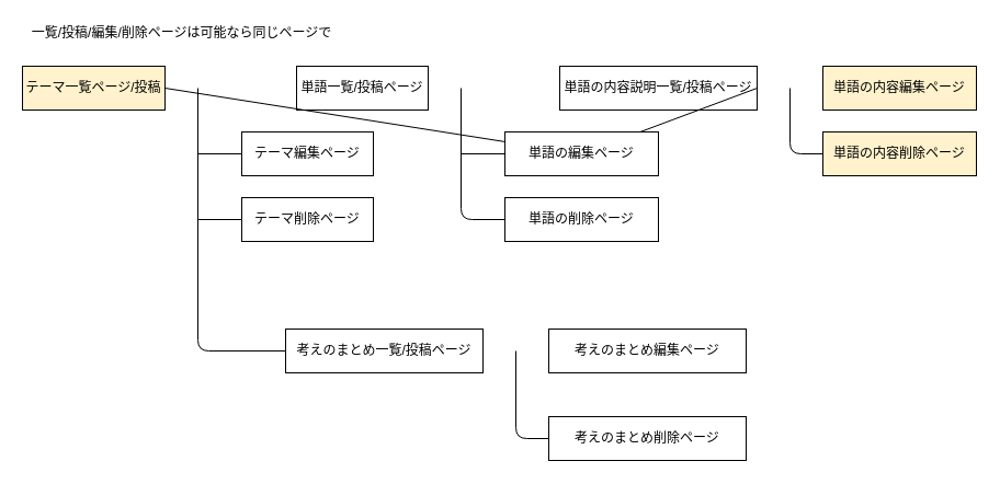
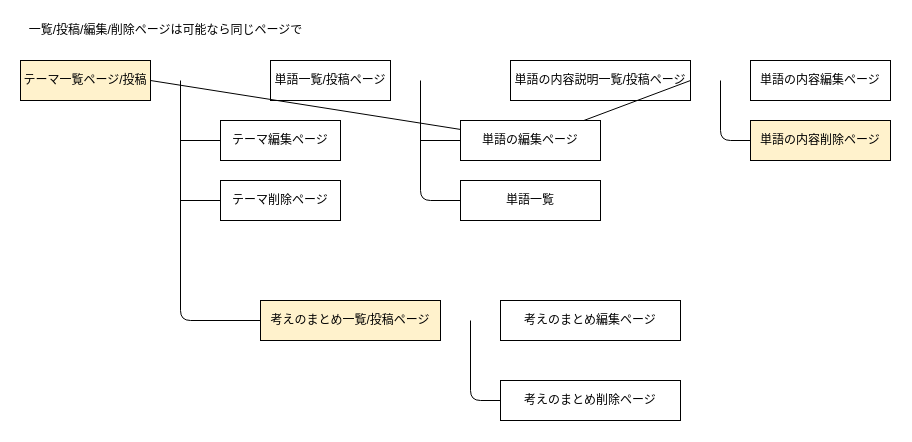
  <mxCell id="0" />
  <mxCell id="1" parent="0" />
  <mxCell id="2" value="テーマ一覧ページ/投稿" style="rounded=0;whiteSpace=wrap;html=1;fillColor=#fff2cc;" vertex="1" parent="1"><mxGeometry x="20" y="60" width="130" height="40" as="geometry" /></mxCell>
  <mxCell id="3" value="単語一覧/投稿ページ" style="rounded=0;whiteSpace=wrap;html=1;" vertex="1" parent="1"><mxGeometry x="270" y="60" width="120" height="40" as="geometry" /></mxCell>
  <mxCell id="4" value="単語の内容説明一覧/投稿ページ" style="rounded=0;whiteSpace=wrap;html=1;" vertex="1" parent="1"><mxGeometry x="510" y="60" width="180" height="40" as="geometry" /></mxCell>
  <mxCell id="5" value="" style="endArrow=none;html=1;exitX=1;exitY=0.5;exitDx=0;exitDy=0;" edge="1" parent="1" source="2" target="15"><mxGeometry width="50" height="50" relative="1" as="geometry"><mxPoint x="330" y="310" as="sourcePoint" /><mxPoint x="380" y="260" as="targetPoint" /></mxGeometry></mxCell>
- <mxCell id="6" value="考えのまとめ一覧/投稿ページ" style="rounded=0;whiteSpace=wrap;html=1;" vertex="1" parent="1"><mxGeometry x="260" y="300" width="180" height="40" as="geometry" /></mxCell>
+ <mxCell id="6" value="考えのまとめ一覧/投稿ページ" style="rounded=0;whiteSpace=wrap;html=1;fillColor=#fff2cc;" vertex="1" parent="1"><mxGeometry x="260" y="300" width="180" height="40" as="geometry" /></mxCell>
  <mxCell id="7" value="" style="endArrow=none;html=1;exitX=0;exitY=0.5;exitDx=0;exitDy=0;" edge="1" parent="1" source="6"><mxGeometry width="50" height="50" relative="1" as="geometry"><mxPoint x="180" y="120" as="sourcePoint" /><mxPoint x="180" y="80" as="targetPoint" /><Array as="points"><mxPoint x="180" y="320" /></Array></mxGeometry></mxCell>
  <mxCell id="8" value="考えのまとめ編集ページ" style="rounded=0;whiteSpace=wrap;html=1;" vertex="1" parent="1"><mxGeometry x="500" y="300" width="180" height="40" as="geometry" /></mxCell>
  <mxCell id="9" value="考えのまとめ削除ページ" style="rounded=0;whiteSpace=wrap;html=1;" vertex="1" parent="1"><mxGeometry x="500" y="380" width="180" height="40" as="geometry" /></mxCell>
  <mxCell id="10" value="" style="endArrow=none;html=1;entryX=0;entryY=0.5;entryDx=0;entryDy=0;" edge="1" parent="1" target="9"><mxGeometry width="50" height="50" relative="1" as="geometry"><mxPoint x="470" y="320" as="sourcePoint" /><mxPoint x="500" y="340" as="targetPoint" /><Array as="points"><mxPoint x="470" y="400" /></Array></mxGeometry></mxCell>
  <mxCell id="11" value="" style="endArrow=none;html=1;entryX=0;entryY=0.5;entryDx=0;entryDy=0;" edge="1" target="12" parent="1"><mxGeometry width="50" height="50" relative="1" as="geometry"><mxPoint x="180" y="140" as="sourcePoint" /><mxPoint x="380" y="320" as="targetPoint" /></mxGeometry></mxCell>
  <mxCell id="12" value="テーマ編集ページ" style="rounded=0;whiteSpace=wrap;html=1;" vertex="1" parent="1"><mxGeometry x="220" y="120" width="120" height="40" as="geometry" /></mxCell>
  <mxCell id="13" value="" style="endArrow=none;html=1;entryX=0;entryY=0.5;entryDx=0;entryDy=0;" edge="1" target="14" parent="1"><mxGeometry width="50" height="50" relative="1" as="geometry"><mxPoint x="180" y="200" as="sourcePoint" /><mxPoint x="380" y="380" as="targetPoint" /></mxGeometry></mxCell>
  <mxCell id="14" value="テーマ削除ページ" style="rounded=0;whiteSpace=wrap;html=1;" vertex="1" parent="1"><mxGeometry x="220" y="180" width="120" height="40" as="geometry" /></mxCell>
  <mxCell id="15" value="単語の編集ページ" style="rounded=0;whiteSpace=wrap;html=1;" vertex="1" parent="1"><mxGeometry x="460" y="120" width="140" height="40" as="geometry" /></mxCell>
  <mxCell id="16" value="" style="endArrow=none;html=1;entryX=0;entryY=0.5;entryDx=0;entryDy=0;" edge="1" target="15" parent="1"><mxGeometry width="50" height="50" relative="1" as="geometry"><mxPoint x="420" y="140" as="sourcePoint" /><mxPoint x="230" y="160" as="targetPoint" /></mxGeometry></mxCell>
- <mxCell id="17" value="単語の削除ページ" style="rounded=0;whiteSpace=wrap;html=1;" vertex="1" parent="1"><mxGeometry x="460" y="180" width="140" height="40" as="geometry" /></mxCell>
+ <mxCell id="17" value="単語一覧" style="rounded=0;whiteSpace=wrap;html=1;" vertex="1" parent="1"><mxGeometry x="460" y="180" width="140" height="40" as="geometry" /></mxCell>
  <mxCell id="18" value="" style="endArrow=none;html=1;entryX=0;entryY=0.5;entryDx=0;entryDy=0;" edge="1" parent="1" target="17"><mxGeometry width="50" height="50" relative="1" as="geometry"><mxPoint x="420" y="80" as="sourcePoint" /><mxPoint x="500" y="200" as="targetPoint" /><Array as="points"><mxPoint x="420" y="200" /></Array></mxGeometry></mxCell>
- <mxCell id="19" value="単語の内容編集ページ" style="rounded=0;whiteSpace=wrap;html=1;fillColor=#fff2cc;" vertex="1" parent="1"><mxGeometry x="750" y="60" width="140" height="40" as="geometry" /></mxCell>
+ <mxCell id="19" value="単語の内容編集ページ" style="rounded=0;whiteSpace=wrap;html=1;" vertex="1" parent="1"><mxGeometry x="750" y="60" width="140" height="40" as="geometry" /></mxCell>
  <mxCell id="20" value="単語の内容削除ページ" style="rounded=0;whiteSpace=wrap;html=1;fillColor=#fff2cc;" vertex="1" parent="1"><mxGeometry x="750" y="120" width="140" height="40" as="geometry" /></mxCell>
  <mxCell id="21" value="" style="endArrow=none;html=1;exitX=1;exitY=0.5;exitDx=0;exitDy=0;" edge="1" parent="1" source="4" target="15"><mxGeometry width="50" height="50" relative="1" as="geometry"><mxPoint x="720" y="80" as="sourcePoint" /><mxPoint x="590" y="90" as="targetPoint" /></mxGeometry></mxCell>
  <mxCell id="22" value="" style="endArrow=none;html=1;entryX=0;entryY=0.5;entryDx=0;entryDy=0;" edge="1" parent="1" target="20"><mxGeometry width="50" height="50" relative="1" as="geometry"><mxPoint x="720" y="80" as="sourcePoint" /><mxPoint x="570" y="90" as="targetPoint" /><Array as="points"><mxPoint x="720" y="140" /></Array></mxGeometry></mxCell>
  <mxCell id="23" value="一覧/投稿/編集/削除ページは可能なら同じページで" style="text;html=1;align=center;verticalAlign=middle;resizable=0;points=[];autosize=1;strokeColor=none;fillColor=none;" vertex="1" parent="1"><mxGeometry x="20" width="290" height="20" as="geometry" y="20" /></mxCell>
